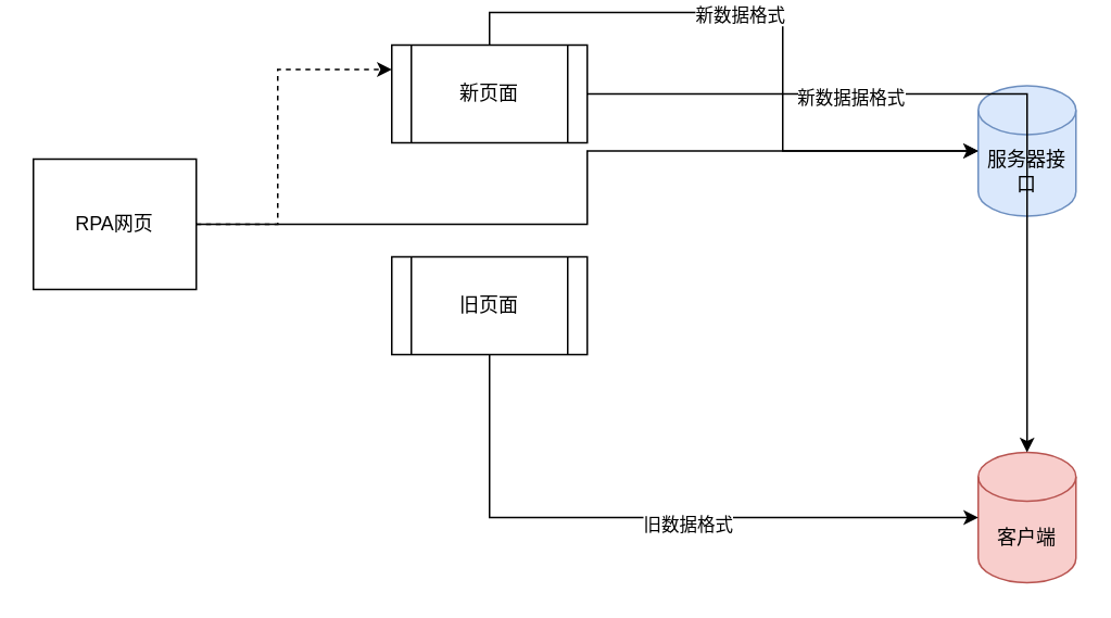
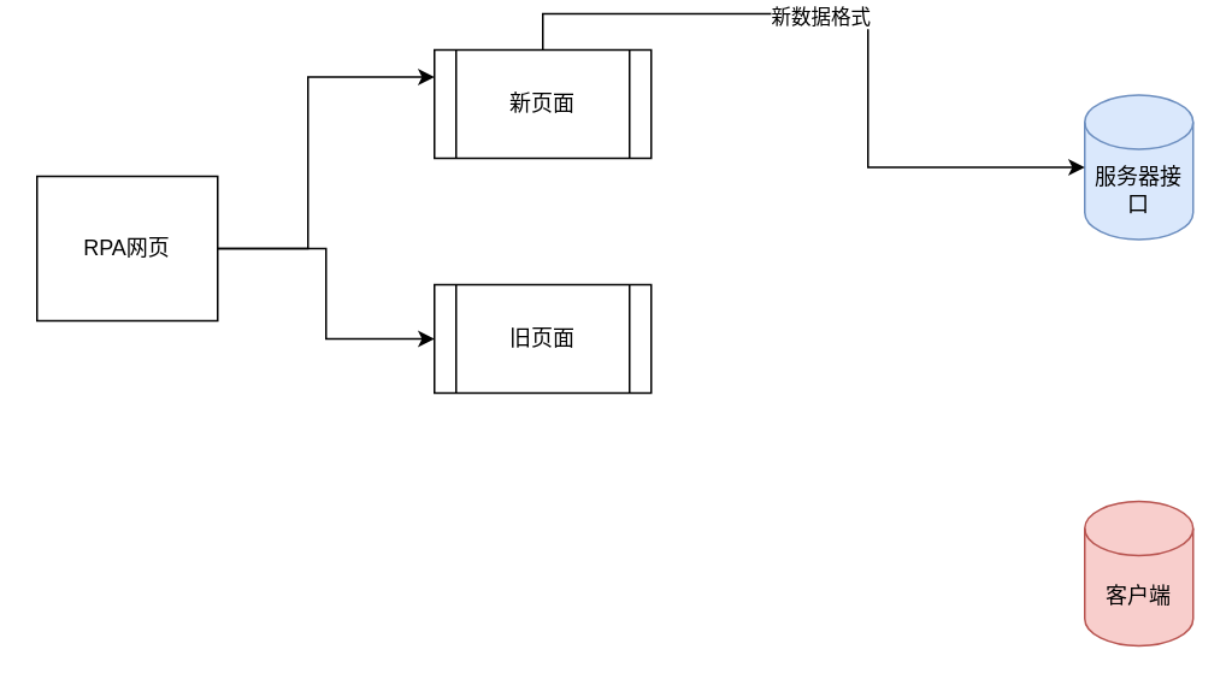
  <mxCell id="0" />
  <mxCell id="1" parent="0" />
- <mxCell id="2" style="edgeStyle=orthogonalEdgeStyle;rounded=0;orthogonalLoop=1;jettySize=auto;html=1;entryX=0;entryY=0.25;entryDx=0;entryDy=0;dashed=1;" edge="1" parent="1" source="4" target="9"><mxGeometry relative="1" as="geometry"><Array as="points"><mxPoint x="170" y="130" /><mxPoint x="170" y="35" /></Array></mxGeometry></mxCell>
- <mxCell id="3" style="edgeStyle=orthogonalEdgeStyle;rounded=0;orthogonalLoop=1;jettySize=auto;html=1;" edge="1" parent="1" source="4" target="6"><mxGeometry relative="1" as="geometry" /></mxCell>
+ <mxCell id="2" style="edgeStyle=orthogonalEdgeStyle;rounded=0;orthogonalLoop=1;jettySize=auto;html=1;entryX=0;entryY=0.25;entryDx=0;entryDy=0;" edge="1" parent="1" source="4" target="9"><mxGeometry relative="1" as="geometry"><Array as="points"><mxPoint x="170" y="130" /><mxPoint x="170" y="35" /></Array></mxGeometry></mxCell>
+ <mxCell id="3" style="edgeStyle=orthogonalEdgeStyle;rounded=0;orthogonalLoop=1;jettySize=auto;html=1;" edge="1" parent="1" source="4" target="12"><mxGeometry relative="1" as="geometry" /></mxCell>
  <mxCell id="4" value="RPA网页" style="whiteSpace=wrap;html=1;aspect=fixed;" vertex="1" parent="1"><mxGeometry x="20" y="90" width="100" height="80" as="geometry" /></mxCell>
  <mxCell id="5" value="客户端" style="shape=cylinder3;whiteSpace=wrap;html=1;boundedLbl=1;backgroundOutline=1;size=15;fillColor=#f8cecc;strokeColor=#b85450;" vertex="1" parent="1"><mxGeometry x="600" y="270" width="60" height="80" as="geometry" /></mxCell>
  <mxCell id="6" value="服务器接口" style="shape=cylinder3;whiteSpace=wrap;html=1;boundedLbl=1;backgroundOutline=1;size=15;fillColor=#dae8fc;strokeColor=#6c8ebf;" vertex="1" parent="1"><mxGeometry x="600" y="45" width="60" height="80" as="geometry" /></mxCell>
  <mxCell id="7" style="edgeStyle=orthogonalEdgeStyle;rounded=0;orthogonalLoop=1;jettySize=auto;html=1;exitX=0.5;exitY=0;exitDx=0;exitDy=0;" edge="1" parent="1" source="9" target="6"><mxGeometry relative="1" as="geometry" /></mxCell>
  <mxCell id="8" value="新数据格式" style="edgeLabel;html=1;align=center;verticalAlign=middle;resizable=0;points=[];" vertex="1" connectable="0" parent="7"><mxGeometry x="-0.145" y="-1" relative="1" as="geometry"><mxPoint as="offset" /></mxGeometry></mxCell>
  <mxCell id="9" value="新页面" style="shape=process;whiteSpace=wrap;html=1;backgroundOutline=1;" vertex="1" parent="1"><mxGeometry x="240" y="20" width="120" height="60" as="geometry" /></mxCell>
- <mxCell id="10" style="edgeStyle=orthogonalEdgeStyle;rounded=0;orthogonalLoop=1;jettySize=auto;html=1;" edge="1" parent="1" source="12" target="5"><mxGeometry relative="1" as="geometry"><Array as="points"><mxPoint x="300" y="310" /></Array></mxGeometry></mxCell>
- <mxCell id="11" value="旧数据格式" style="edgeLabel;html=1;align=center;verticalAlign=middle;resizable=0;points=[];" vertex="1" connectable="0" parent="10"><mxGeometry x="0.105" y="-4" relative="1" as="geometry"><mxPoint as="offset" /></mxGeometry></mxCell>
  <mxCell id="12" value="旧页面" style="shape=process;whiteSpace=wrap;html=1;backgroundOutline=1;" vertex="1" parent="1"><mxGeometry x="240" y="150" width="120" height="60" as="geometry" /></mxCell>
- <mxCell id="13" style="edgeStyle=orthogonalEdgeStyle;rounded=0;orthogonalLoop=1;jettySize=auto;html=1;entryX=0.5;entryY=0;entryDx=0;entryDy=0;entryPerimeter=0;" edge="1" parent="1" source="9" target="5"><mxGeometry relative="1" as="geometry" /></mxCell>
- <mxCell id="14" value="新数据据格式" style="edgeLabel;html=1;align=center;verticalAlign=middle;resizable=0;points=[];" vertex="1" connectable="0" parent="13"><mxGeometry x="-0.343" y="-2" relative="1" as="geometry"><mxPoint as="offset" /></mxGeometry></mxCell>
